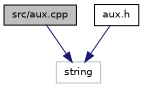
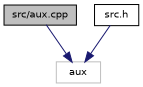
  digraph {
    node [color=black fillcolor=white fontname=Helvetica fontsize=10 shape=record style=filled]
    edge [color=midnightblue fontname=Helvetica fontsize=10 labelfontname=Helvetica labelfontsize=10 style=solid]
    n1 [fillcolor=grey75 fontcolor=black height=0.2 label="src/aux.cpp" width=0.4]
-   n2 [color=grey75 height=0.2 label=string width=0.4]
-   n3 [height=0.2 label="aux.h" width=0.4]
+   n2 [color=grey75 height=0.2 label=aux width=0.4]
+   n3 [height=0.2 label="src.h" width=0.4]
    n1 -> n2
    n3 -> n2
  }
